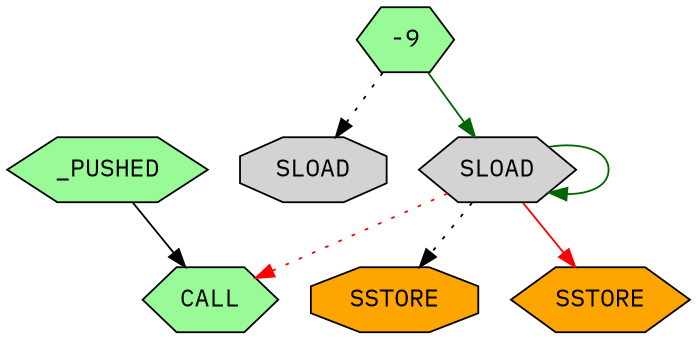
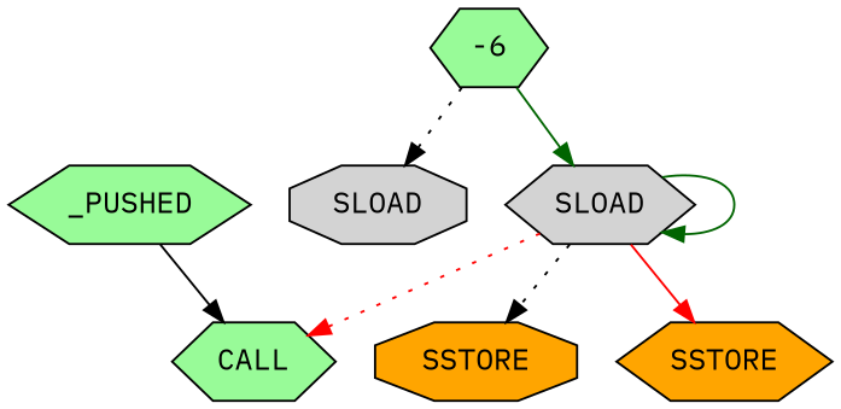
  digraph {
    fontname="IBM Plex Mono"
    node [fillcolor=palegreen fontname="IBM Plex Mono" shape=hexagon style=filled]
    edge [color=black fontname="IBM Plex Mono" style=solid]
    n1 [label=_PUSHED]
    n2 [label=CALL]
    n3 [fillcolor=orange label=SSTORE shape=octagon]
    n4 [fillcolor=lightgrey label=SLOAD shape=octagon]
    n5 [fillcolor=lightgrey label=SLOAD]
    n6 [fillcolor=orange label=SSTORE]
-   -6 [label=-9]
+   -6
    n1 -> n2
    n5 -> n2 [color=red style=dotted]
    n5 -> n3 [style=dotted]
    n5 -> n5 [color=darkgreen]
    n5 -> n6 [color=red]
    -6 -> n4 [style=dotted]
    -6 -> n5 [color=darkgreen]
  }
